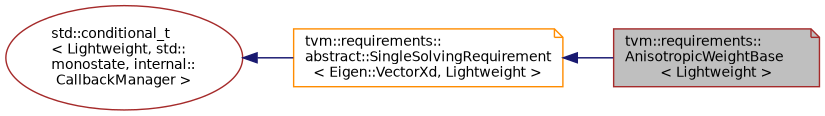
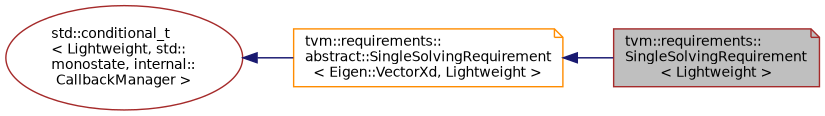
  digraph {
    rankdir=LR
    node [color=brown fillcolor=white fontname=Helvetica fontsize=10 shape=note style=filled]
    edge [color=midnightblue dir=back fontname=Helvetica fontsize=10 labelfontname=Helvetica labelfontsize=10 style=solid]
-   n1 [fillcolor=grey75 fontcolor=black height=0.2 label="tvm::requirements::\lAnisotropicWeightBase\l\< Lightweight \>" width=0.4]
+   n1 [fillcolor=grey75 fontcolor=black height=0.2 label="tvm::requirements::\lSingleSolvingRequirement\l\< Lightweight \>" width=0.4]
    n2 [color=darkorange height=0.2 label="tvm::requirements::\labstract::SingleSolvingRequirement\l\< Eigen::VectorXd, Lightweight \>" width=0.4]
    n3 [height=0.2 label="std::conditional_t\l\< Lightweight, std::\lmonostate, internal::\lCallbackManager \>" shape=ellipse width=0.4]
    n2 -> n1
    n3 -> n2
  }
